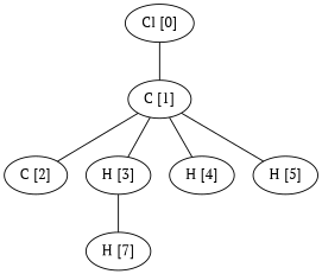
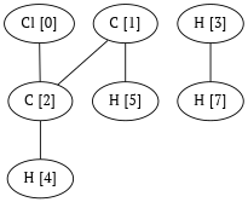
  graph {
    fontname="PT Serif"
    node [fontname="PT Serif"]
    edge [fontname="PT Serif"]
    n1 [label="Cl [0]"]
    n2 [label="C [1]"]
    n3 [label="C [2]"]
    n4 [label="H [3]"]
    n5 [label="H [4]"]
    n6 [label="H [5]"]
    n7 [label="H [7]"]
-   n1 -- n2
+   n1 -- n3
    n2 -- n3
-   n2 -- n4
-   n2 -- n5
+   n3 -- n5
    n2 -- n6
    n4 -- n7
  }
